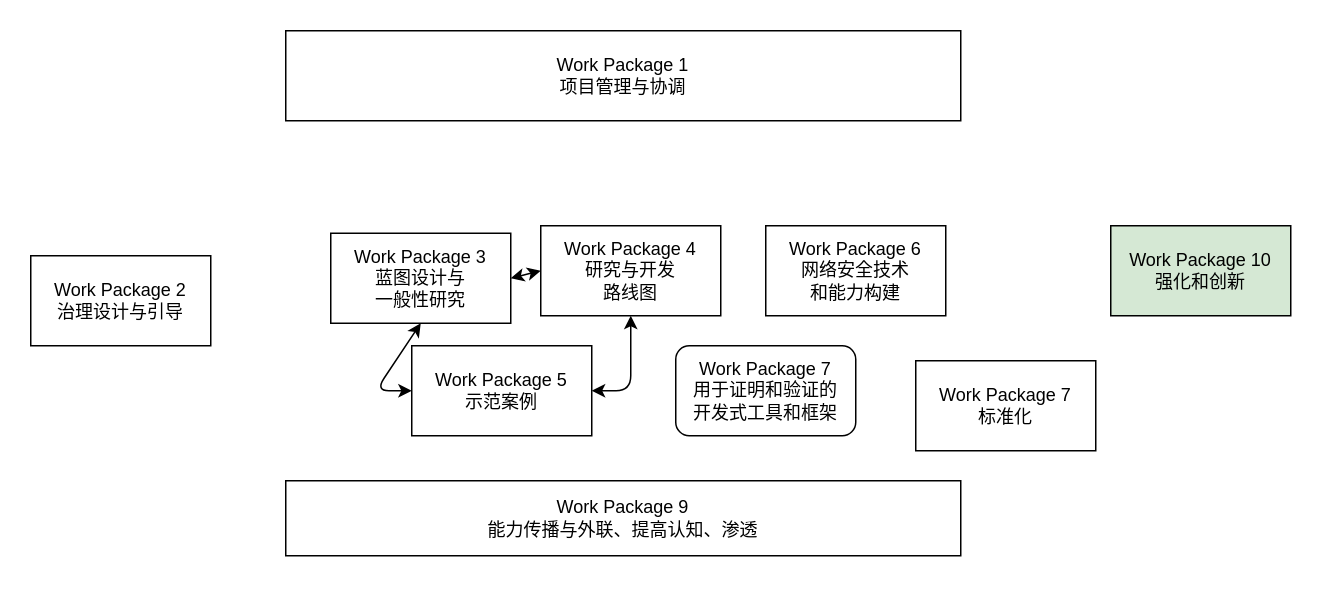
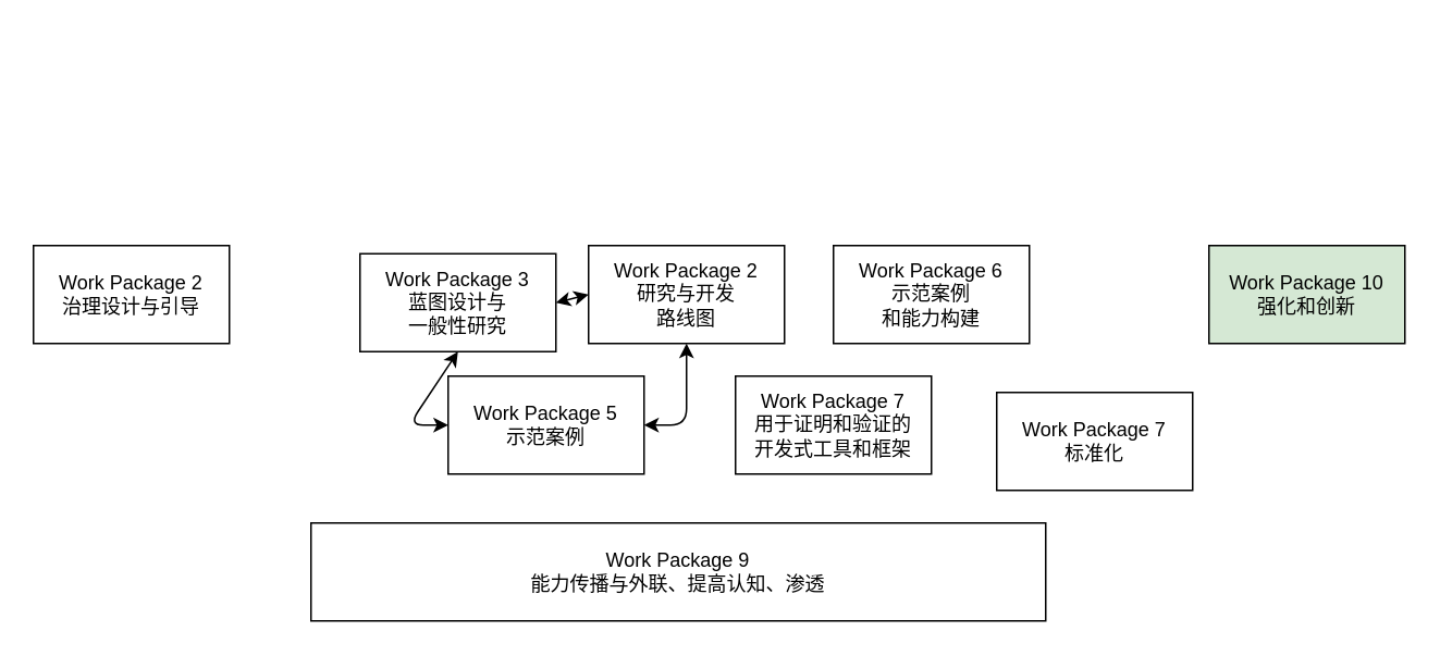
  <mxCell id="0" />
  <mxCell id="1" parent="0" />
- <mxCell id="2" value="Work Package 1&lt;br&gt;项目管理与协调" style="rounded=0;whiteSpace=wrap;html=1;" vertex="1" parent="1"><mxGeometry x="190" y="20" width="450" height="60" as="geometry" /></mxCell>
  <mxCell id="3" value="Work Package 3&lt;br&gt;蓝图设计与&lt;br&gt;一般性研究" style="rounded=0;whiteSpace=wrap;html=1;" vertex="1" parent="1"><mxGeometry x="220" y="155" width="120" height="60" as="geometry" /></mxCell>
- <mxCell id="4" value="Work Package 4&lt;br&gt;研究与开发&lt;br&gt;路线图" style="rounded=0;whiteSpace=wrap;html=1;" vertex="1" parent="1"><mxGeometry x="360" y="150" width="120" height="60" as="geometry" /></mxCell>
+ <mxCell id="4" value="Work Package 2&lt;br&gt;研究与开发&lt;br&gt;路线图" style="rounded=0;whiteSpace=wrap;html=1;" vertex="1" parent="1"><mxGeometry x="360" y="150" width="120" height="60" as="geometry" /></mxCell>
  <mxCell id="5" value="Work Package 5&lt;br&gt;示范案例" style="rounded=0;whiteSpace=wrap;html=1;" vertex="1" parent="1"><mxGeometry x="274" y="230" width="120" height="60" as="geometry" /></mxCell>
- <mxCell id="6" value="Work Package 2&lt;br&gt;治理设计与引导" style="rounded=0;whiteSpace=wrap;html=1;" vertex="1" parent="1"><mxGeometry x="20" y="170" width="120" height="60" as="geometry" /></mxCell>
+ <mxCell id="6" value="Work Package 2&lt;br&gt;治理设计与引导" style="rounded=0;whiteSpace=wrap;html=1;" vertex="1" parent="1"><mxGeometry x="20" y="150" width="120" height="60" as="geometry" /></mxCell>
  <mxCell id="7" value="" style="endArrow=classic;startArrow=classic;html=1;exitX=1;exitY=0.5;exitDx=0;exitDy=0;entryX=0;entryY=0.5;entryDx=0;entryDy=0;" edge="1" parent="1" source="3" target="4"><mxGeometry width="50" height="50" relative="1" as="geometry"><mxPoint x="350" y="210" as="sourcePoint" /><mxPoint x="400" y="160" as="targetPoint" /></mxGeometry></mxCell>
  <mxCell id="8" value="" style="endArrow=classic;startArrow=classic;html=1;exitX=0.5;exitY=1;exitDx=0;exitDy=0;entryX=0;entryY=0.5;entryDx=0;entryDy=0;" edge="1" parent="1" source="3" target="5"><mxGeometry width="50" height="50" relative="1" as="geometry"><mxPoint x="350" y="210" as="sourcePoint" /><mxPoint x="400" y="160" as="targetPoint" /><Array as="points"><mxPoint x="250" y="260" /></Array></mxGeometry></mxCell>
  <mxCell id="9" value="" style="endArrow=classic;startArrow=classic;html=1;exitX=0.5;exitY=1;exitDx=0;exitDy=0;entryX=1;entryY=0.5;entryDx=0;entryDy=0;" edge="1" parent="1" source="4" target="5"><mxGeometry width="50" height="50" relative="1" as="geometry"><mxPoint x="260" y="220" as="sourcePoint" /><mxPoint x="284" y="270" as="targetPoint" /><Array as="points"><mxPoint x="420" y="260" /></Array></mxGeometry></mxCell>
- <mxCell id="10" value="Work Package 7&lt;br&gt;用于证明和验证的&lt;br&gt;开发式工具和框架" style="whiteSpace=wrap;html=1;rounded=1;" vertex="1" parent="1"><mxGeometry x="450" y="230" width="120" height="60" as="geometry" /></mxCell>
- <mxCell id="11" value="Work Package 6&lt;br&gt;网络安全技术&lt;br&gt;和能力构建" style="rounded=0;whiteSpace=wrap;html=1;" vertex="1" parent="1"><mxGeometry x="510" y="150" width="120" height="60" as="geometry" /></mxCell>
+ <mxCell id="10" value="Work Package 7&lt;br&gt;用于证明和验证的&lt;br&gt;开发式工具和框架" style="rounded=0;whiteSpace=wrap;html=1;" vertex="1" parent="1"><mxGeometry x="450" y="230" width="120" height="60" as="geometry" /></mxCell>
+ <mxCell id="11" value="Work Package 6&lt;br&gt;示范案例&lt;br&gt;和能力构建" style="rounded=0;whiteSpace=wrap;html=1;" vertex="1" parent="1"><mxGeometry x="510" y="150" width="120" height="60" as="geometry" /></mxCell>
  <mxCell id="12" value="Work Package 10&lt;br&gt;强化和创新" style="rounded=0;whiteSpace=wrap;html=1;fillColor=#d5e8d4;" vertex="1" parent="1"><mxGeometry x="740" y="150" width="120" height="60" as="geometry" /></mxCell>
  <mxCell id="13" value="Work Package 7&lt;br&gt;标准化" style="rounded=0;whiteSpace=wrap;html=1;" vertex="1" parent="1"><mxGeometry x="610" y="240" width="120" height="60" as="geometry" /></mxCell>
- <mxCell id="14" value="Work Package 9&lt;br&gt;能力传播与外联、提高认知、渗透" style="rounded=0;whiteSpace=wrap;html=1;" vertex="1" parent="1"><mxGeometry x="190" y="320" width="450" height="50" as="geometry" /></mxCell>
+ <mxCell id="14" value="Work Package 9&lt;br&gt;能力传播与外联、提高认知、渗透" style="rounded=0;whiteSpace=wrap;html=1;" vertex="1" parent="1"><mxGeometry x="190" y="320" width="450" height="60" as="geometry" /></mxCell>
